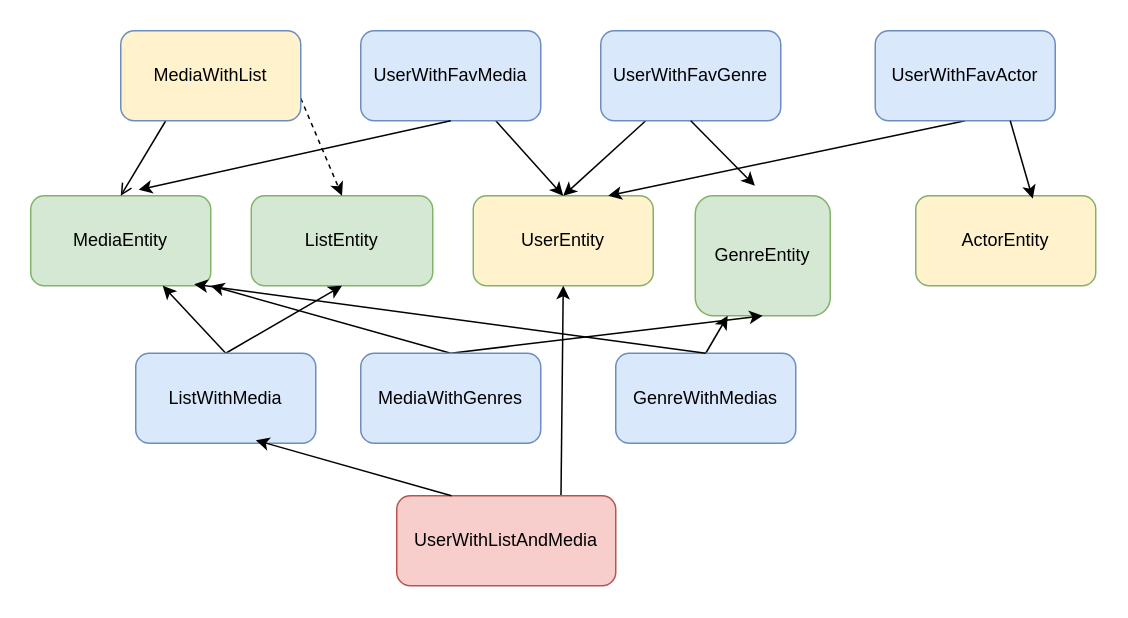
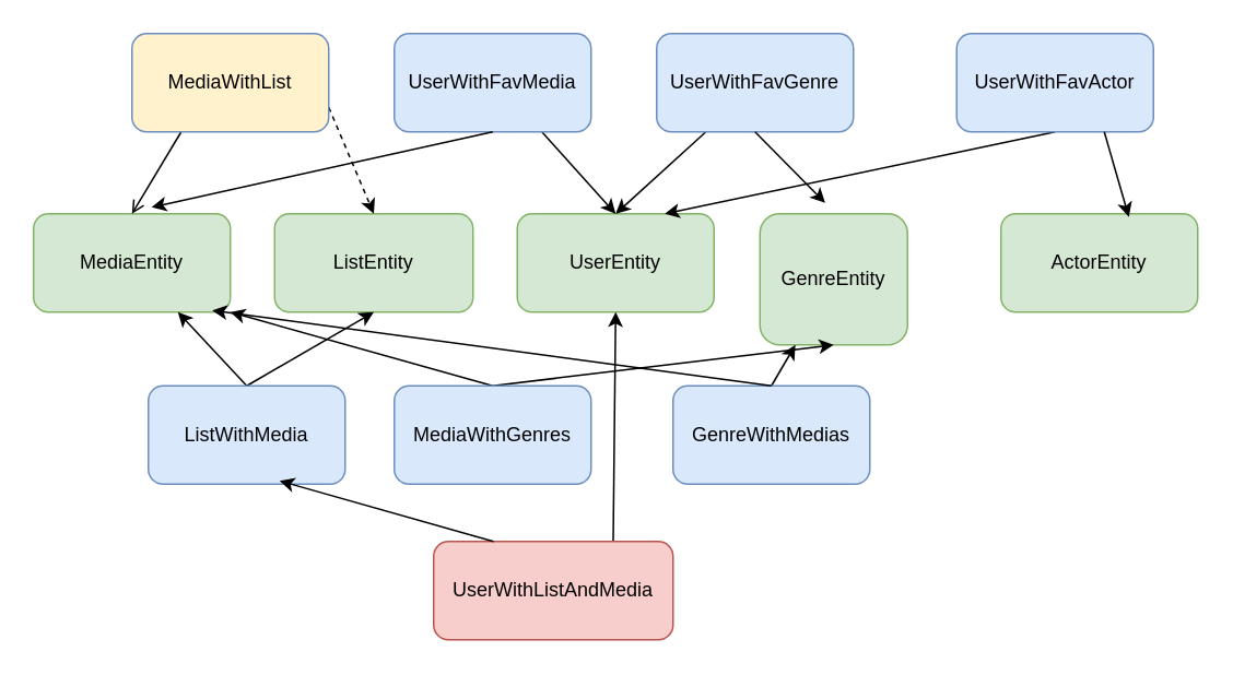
  <mxCell id="0" />
  <mxCell id="1" parent="0" />
  <mxCell id="2" value="MediaEntity" style="rounded=1;whiteSpace=wrap;html=1;fillColor=#d5e8d4;strokeColor=#82b366;" vertex="1" parent="1"><mxGeometry x="20" y="130" width="120" height="60" as="geometry" /></mxCell>
- <mxCell id="3" value="ActorEntity" style="rounded=1;whiteSpace=wrap;html=1;fillColor=#fff2cc;strokeColor=#82b366;" vertex="1" parent="1"><mxGeometry x="610" y="130" width="120" height="60" as="geometry" /></mxCell>
+ <mxCell id="3" value="ActorEntity" style="rounded=1;whiteSpace=wrap;html=1;fillColor=#d5e8d4;strokeColor=#82b366;" vertex="1" parent="1"><mxGeometry x="610" y="130" width="120" height="60" as="geometry" /></mxCell>
  <mxCell id="4" value="GenreEntity" style="rounded=1;whiteSpace=wrap;html=1;fillColor=#d5e8d4;strokeColor=#82b366;" vertex="1" parent="1"><mxGeometry x="463" y="130" width="90" height="80" as="geometry" /></mxCell>
- <mxCell id="5" value="UserEntity" style="rounded=1;whiteSpace=wrap;html=1;fillColor=#fff2cc;strokeColor=#82b366;" vertex="1" parent="1"><mxGeometry x="315" y="130" width="120" height="60" as="geometry" /></mxCell>
+ <mxCell id="5" value="UserEntity" style="rounded=1;whiteSpace=wrap;html=1;fillColor=#d5e8d4;strokeColor=#82b366;" vertex="1" parent="1"><mxGeometry x="315" y="130" width="120" height="60" as="geometry" /></mxCell>
  <mxCell id="6" value="ListEntity" style="rounded=1;whiteSpace=wrap;html=1;fillColor=#d5e8d4;strokeColor=#82b366;" vertex="1" parent="1"><mxGeometry x="167" y="130" width="121" height="60" as="geometry" /></mxCell>
  <mxCell id="7" style="rounded=0;orthogonalLoop=1;jettySize=auto;html=1;exitX=0.25;exitY=1;exitDx=0;exitDy=0;entryX=0.5;entryY=0;entryDx=0;entryDy=0;endArrow=open;" edge="1" parent="1" source="9" target="2"><mxGeometry relative="1" as="geometry" /></mxCell>
  <mxCell id="8" style="rounded=0;orthogonalLoop=1;jettySize=auto;html=1;exitX=1;exitY=0.75;exitDx=0;exitDy=0;entryX=0.5;entryY=0;entryDx=0;entryDy=0;dashed=1;" edge="1" parent="1" source="9" target="6"><mxGeometry relative="1" as="geometry" /></mxCell>
  <mxCell id="9" value="MediaWithList" style="rounded=1;whiteSpace=wrap;html=1;fillColor=#fff2cc;strokeColor=#6c8ebf;" vertex="1" parent="1"><mxGeometry x="80" y="20" width="120" height="60" as="geometry" /></mxCell>
  <mxCell id="10" style="edgeStyle=none;shape=connector;rounded=0;orthogonalLoop=1;jettySize=auto;html=1;exitX=0.75;exitY=1;exitDx=0;exitDy=0;entryX=0.5;entryY=0;entryDx=0;entryDy=0;labelBackgroundColor=default;strokeColor=default;align=center;verticalAlign=middle;fontFamily=Helvetica;fontSize=11;fontColor=default;endArrow=classic;" edge="1" parent="1" source="11" target="5"><mxGeometry relative="1" as="geometry" /></mxCell>
  <mxCell id="11" value="UserWithFavMedia" style="rounded=1;whiteSpace=wrap;html=1;fillColor=#dae8fc;strokeColor=#6c8ebf;" vertex="1" parent="1"><mxGeometry x="240" y="20" width="120" height="60" as="geometry" /></mxCell>
  <mxCell id="12" style="edgeStyle=none;shape=connector;rounded=0;orthogonalLoop=1;jettySize=auto;html=1;exitX=0.5;exitY=1;exitDx=0;exitDy=0;entryX=0.6;entryY=-0.067;entryDx=0;entryDy=0;entryPerimeter=0;labelBackgroundColor=default;strokeColor=default;align=center;verticalAlign=middle;fontFamily=Helvetica;fontSize=11;fontColor=default;endArrow=classic;" edge="1" parent="1" source="11" target="2"><mxGeometry relative="1" as="geometry" /></mxCell>
  <mxCell id="13" style="edgeStyle=none;shape=connector;rounded=0;orthogonalLoop=1;jettySize=auto;html=1;exitX=0.25;exitY=1;exitDx=0;exitDy=0;entryX=0.5;entryY=0;entryDx=0;entryDy=0;labelBackgroundColor=default;strokeColor=default;align=center;verticalAlign=middle;fontFamily=Helvetica;fontSize=11;fontColor=default;endArrow=classic;" edge="1" parent="1" source="14" target="5"><mxGeometry relative="1" as="geometry" /></mxCell>
  <mxCell id="14" value="UserWithFavGenre" style="rounded=1;whiteSpace=wrap;html=1;fillColor=#dae8fc;strokeColor=#6c8ebf;" vertex="1" parent="1"><mxGeometry x="400" y="20" width="120" height="60" as="geometry" /></mxCell>
  <mxCell id="15" style="edgeStyle=none;shape=connector;rounded=0;orthogonalLoop=1;jettySize=auto;html=1;exitX=0.5;exitY=1;exitDx=0;exitDy=0;entryX=0.442;entryY=-0.083;entryDx=0;entryDy=0;entryPerimeter=0;labelBackgroundColor=default;strokeColor=default;align=center;verticalAlign=middle;fontFamily=Helvetica;fontSize=11;fontColor=default;endArrow=classic;" edge="1" parent="1" source="14" target="4"><mxGeometry relative="1" as="geometry" /></mxCell>
  <mxCell id="16" style="edgeStyle=none;shape=connector;rounded=0;orthogonalLoop=1;jettySize=auto;html=1;exitX=0.5;exitY=1;exitDx=0;exitDy=0;entryX=0.75;entryY=0;entryDx=0;entryDy=0;labelBackgroundColor=default;strokeColor=default;align=center;verticalAlign=middle;fontFamily=Helvetica;fontSize=11;fontColor=default;endArrow=classic;" edge="1" parent="1" source="17" target="5"><mxGeometry relative="1" as="geometry" /></mxCell>
  <mxCell id="17" value="UserWithFavActor" style="rounded=1;whiteSpace=wrap;html=1;fillColor=#dae8fc;strokeColor=#6c8ebf;" vertex="1" parent="1"><mxGeometry x="583" y="20" width="120" height="60" as="geometry" /></mxCell>
  <mxCell id="18" style="edgeStyle=none;shape=connector;rounded=0;orthogonalLoop=1;jettySize=auto;html=1;exitX=0.75;exitY=1;exitDx=0;exitDy=0;entryX=0.65;entryY=0.033;entryDx=0;entryDy=0;entryPerimeter=0;labelBackgroundColor=default;strokeColor=default;align=center;verticalAlign=middle;fontFamily=Helvetica;fontSize=11;fontColor=default;endArrow=classic;" edge="1" parent="1" source="17" target="3"><mxGeometry relative="1" as="geometry" /></mxCell>
  <mxCell id="19" style="edgeStyle=none;shape=connector;rounded=0;orthogonalLoop=1;jettySize=auto;html=1;exitX=0.5;exitY=0;exitDx=0;exitDy=0;labelBackgroundColor=default;strokeColor=default;align=center;verticalAlign=middle;fontFamily=Helvetica;fontSize=11;fontColor=default;endArrow=classic;" edge="1" parent="1" source="21" target="2"><mxGeometry relative="1" as="geometry" /></mxCell>
  <mxCell id="20" style="edgeStyle=none;shape=connector;rounded=0;orthogonalLoop=1;jettySize=auto;html=1;exitX=0.5;exitY=0;exitDx=0;exitDy=0;entryX=0.5;entryY=1;entryDx=0;entryDy=0;labelBackgroundColor=default;strokeColor=default;align=center;verticalAlign=middle;fontFamily=Helvetica;fontSize=11;fontColor=default;endArrow=classic;" edge="1" parent="1" source="21" target="6"><mxGeometry relative="1" as="geometry" /></mxCell>
  <mxCell id="21" value="ListWithMedia" style="rounded=1;whiteSpace=wrap;html=1;fillColor=#dae8fc;strokeColor=#6c8ebf;" vertex="1" parent="1"><mxGeometry x="90" y="235" width="120" height="60" as="geometry" /></mxCell>
  <mxCell id="22" style="edgeStyle=none;shape=connector;rounded=0;orthogonalLoop=1;jettySize=auto;html=1;exitX=0.5;exitY=0;exitDx=0;exitDy=0;entryX=1;entryY=1;entryDx=0;entryDy=0;labelBackgroundColor=default;strokeColor=default;align=center;verticalAlign=middle;fontFamily=Helvetica;fontSize=11;fontColor=default;endArrow=classic;" edge="1" parent="1" source="24" target="2"><mxGeometry relative="1" as="geometry" /></mxCell>
  <mxCell id="23" style="edgeStyle=none;shape=connector;rounded=0;orthogonalLoop=1;jettySize=auto;html=1;exitX=0.5;exitY=0;exitDx=0;exitDy=0;entryX=0.5;entryY=1;entryDx=0;entryDy=0;labelBackgroundColor=default;strokeColor=default;align=center;verticalAlign=middle;fontFamily=Helvetica;fontSize=11;fontColor=default;endArrow=classic;" edge="1" parent="1" source="24" target="4"><mxGeometry relative="1" as="geometry" /></mxCell>
  <mxCell id="24" value="MediaWithGenres" style="rounded=1;whiteSpace=wrap;html=1;fillColor=#dae8fc;strokeColor=#6c8ebf;" vertex="1" parent="1"><mxGeometry x="240" y="235" width="120" height="60" as="geometry" /></mxCell>
  <mxCell id="25" style="edgeStyle=none;shape=connector;rounded=0;orthogonalLoop=1;jettySize=auto;html=1;exitX=0.5;exitY=0;exitDx=0;exitDy=0;labelBackgroundColor=default;strokeColor=default;align=center;verticalAlign=middle;fontFamily=Helvetica;fontSize=11;fontColor=default;endArrow=classic;" edge="1" parent="1" source="26" target="4"><mxGeometry relative="1" as="geometry" /></mxCell>
  <mxCell id="26" value="GenreWithMedias" style="rounded=1;whiteSpace=wrap;html=1;fillColor=#dae8fc;strokeColor=#6c8ebf;" vertex="1" parent="1"><mxGeometry x="410" y="235" width="120" height="60" as="geometry" /></mxCell>
  <mxCell id="27" style="edgeStyle=none;shape=connector;rounded=0;orthogonalLoop=1;jettySize=auto;html=1;exitX=0.5;exitY=0;exitDx=0;exitDy=0;entryX=0.908;entryY=0.983;entryDx=0;entryDy=0;entryPerimeter=0;labelBackgroundColor=default;strokeColor=default;align=center;verticalAlign=middle;fontFamily=Helvetica;fontSize=11;fontColor=default;endArrow=classic;" edge="1" parent="1" source="26" target="2"><mxGeometry relative="1" as="geometry" /></mxCell>
  <mxCell id="28" style="edgeStyle=none;shape=connector;rounded=0;orthogonalLoop=1;jettySize=auto;html=1;exitX=0.75;exitY=0;exitDx=0;exitDy=0;entryX=0.5;entryY=1;entryDx=0;entryDy=0;labelBackgroundColor=default;strokeColor=default;align=center;verticalAlign=middle;fontFamily=Helvetica;fontSize=11;fontColor=default;endArrow=classic;" edge="1" parent="1" source="29" target="5"><mxGeometry relative="1" as="geometry" /></mxCell>
  <mxCell id="29" value="UserWithListAndMedia" style="rounded=1;whiteSpace=wrap;html=1;fillColor=#f8cecc;strokeColor=#b85450;" vertex="1" parent="1"><mxGeometry x="264" y="330" width="146" height="60" as="geometry" /></mxCell>
  <mxCell id="30" style="edgeStyle=none;shape=connector;rounded=0;orthogonalLoop=1;jettySize=auto;html=1;exitX=0.25;exitY=0;exitDx=0;exitDy=0;entryX=0.667;entryY=0.967;entryDx=0;entryDy=0;entryPerimeter=0;labelBackgroundColor=default;strokeColor=default;align=center;verticalAlign=middle;fontFamily=Helvetica;fontSize=11;fontColor=default;endArrow=classic;" edge="1" parent="1" source="29" target="21"><mxGeometry relative="1" as="geometry" /></mxCell>
